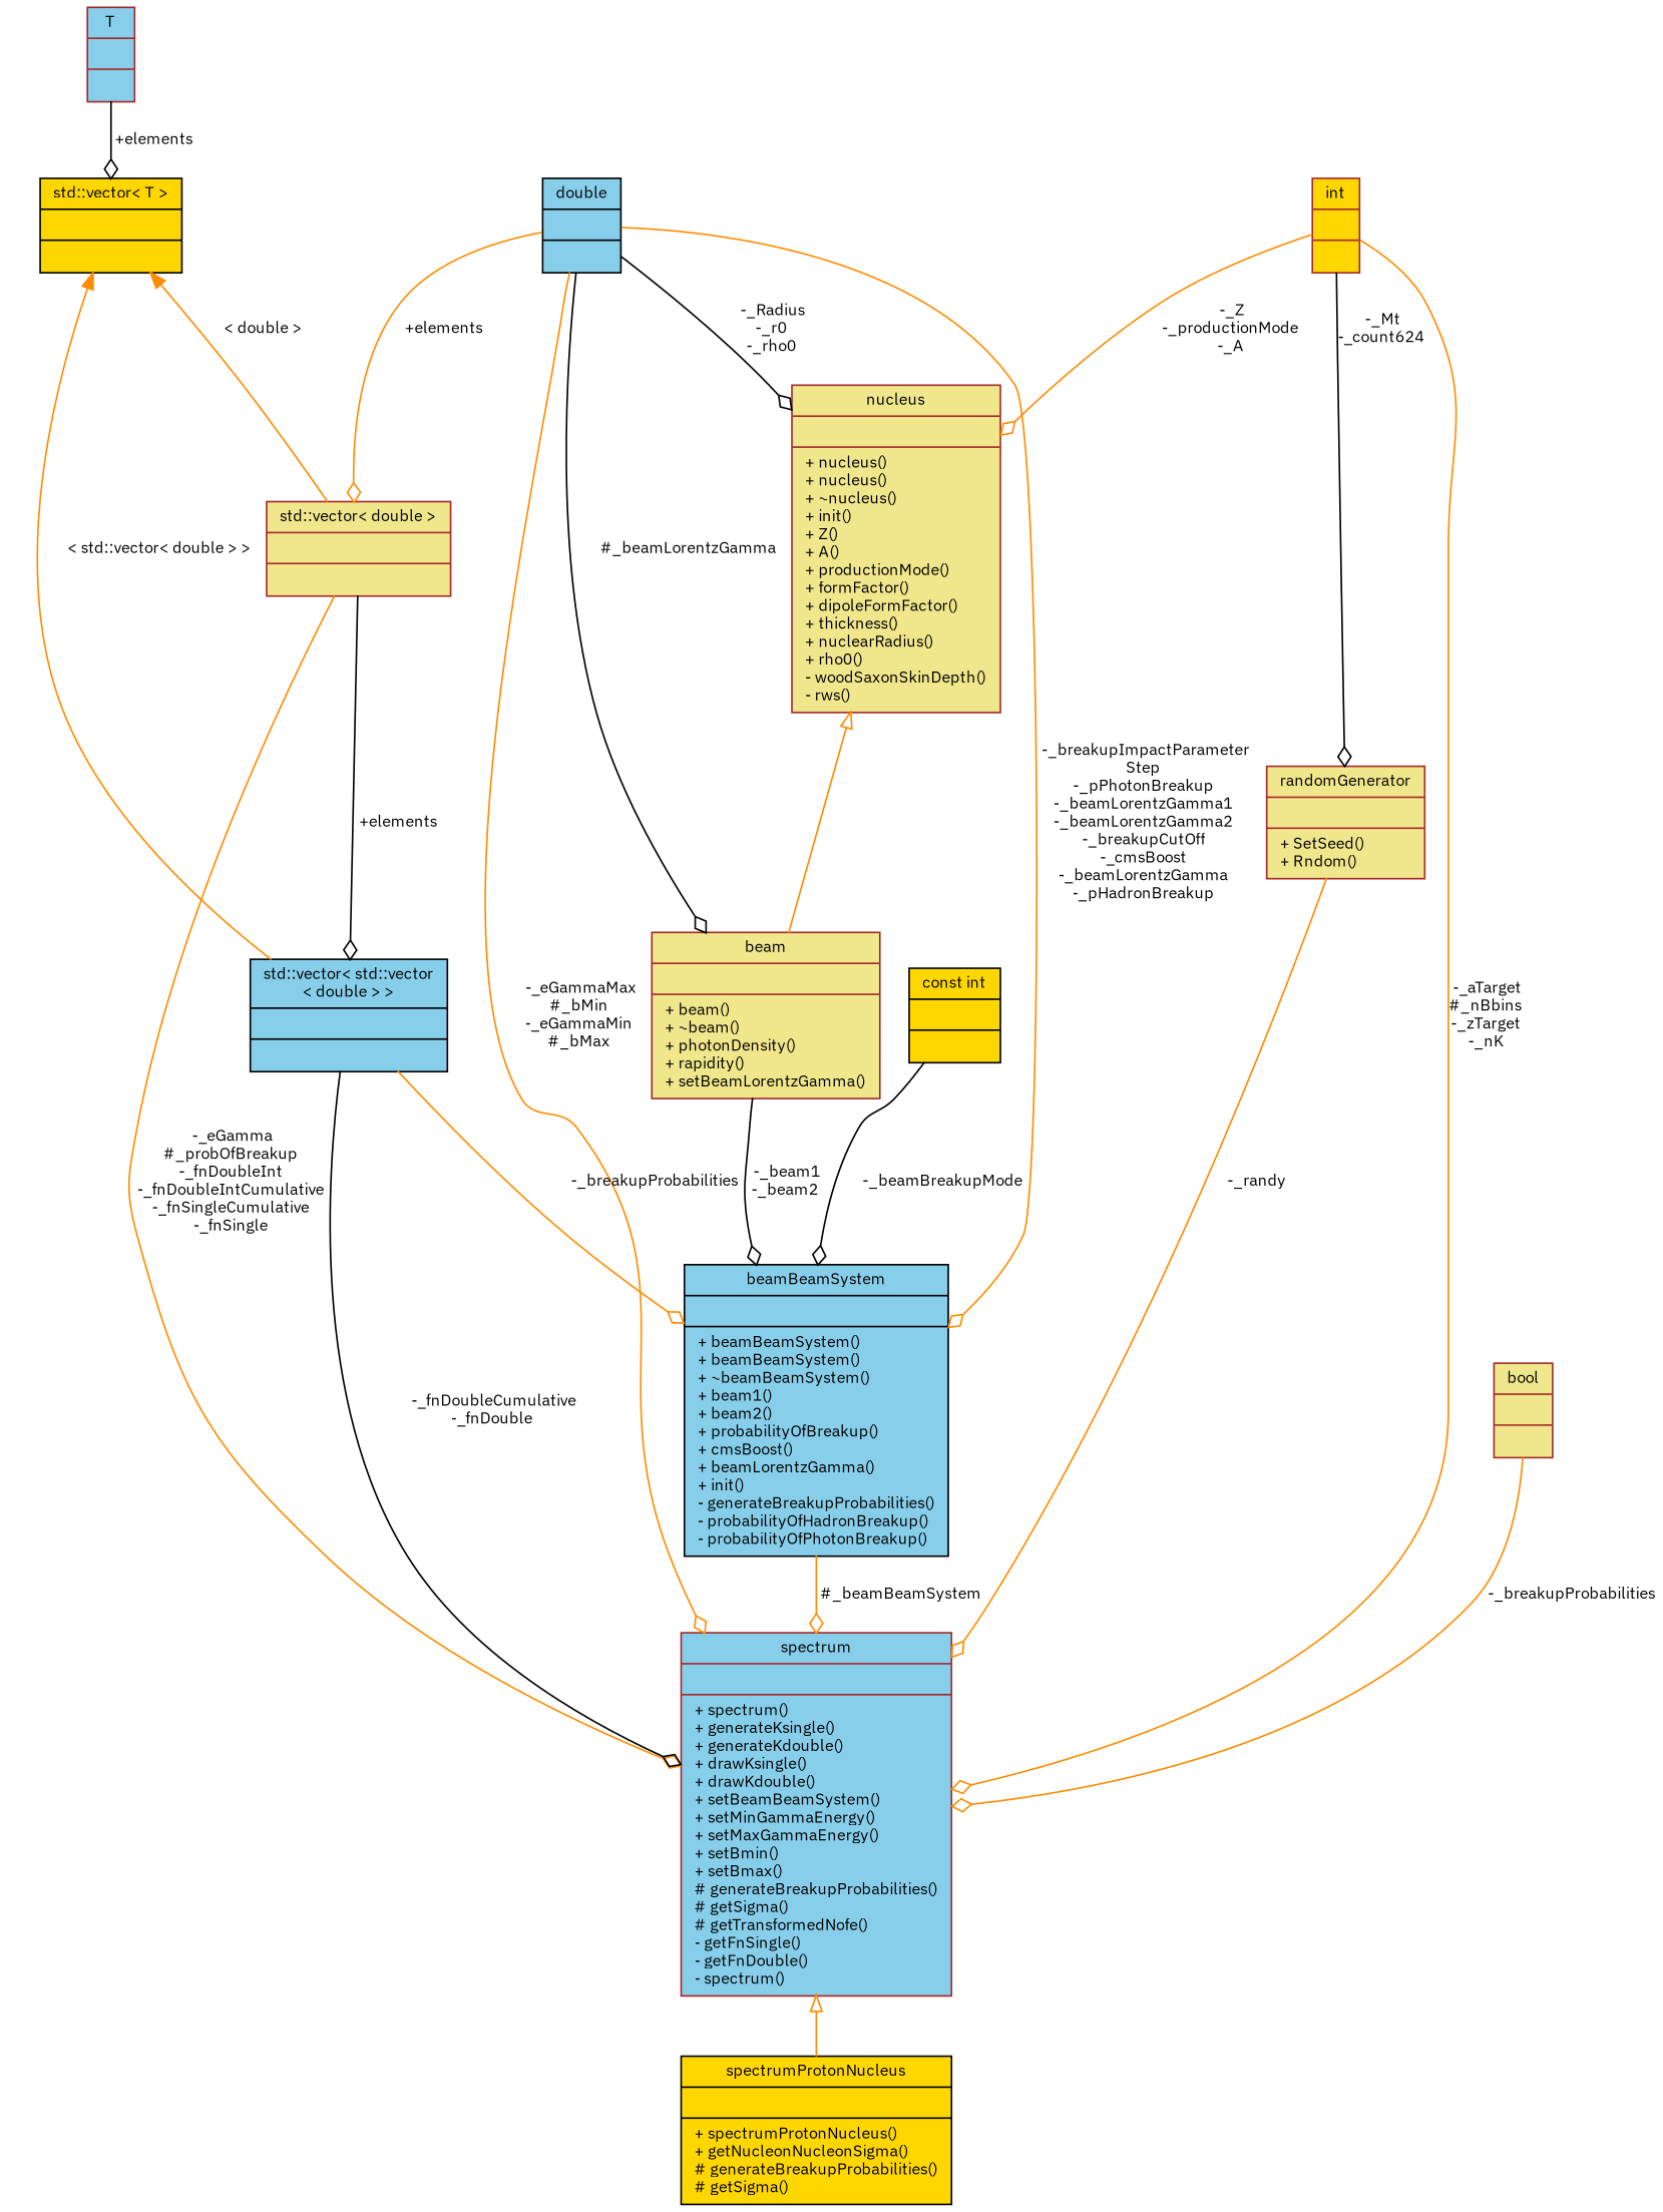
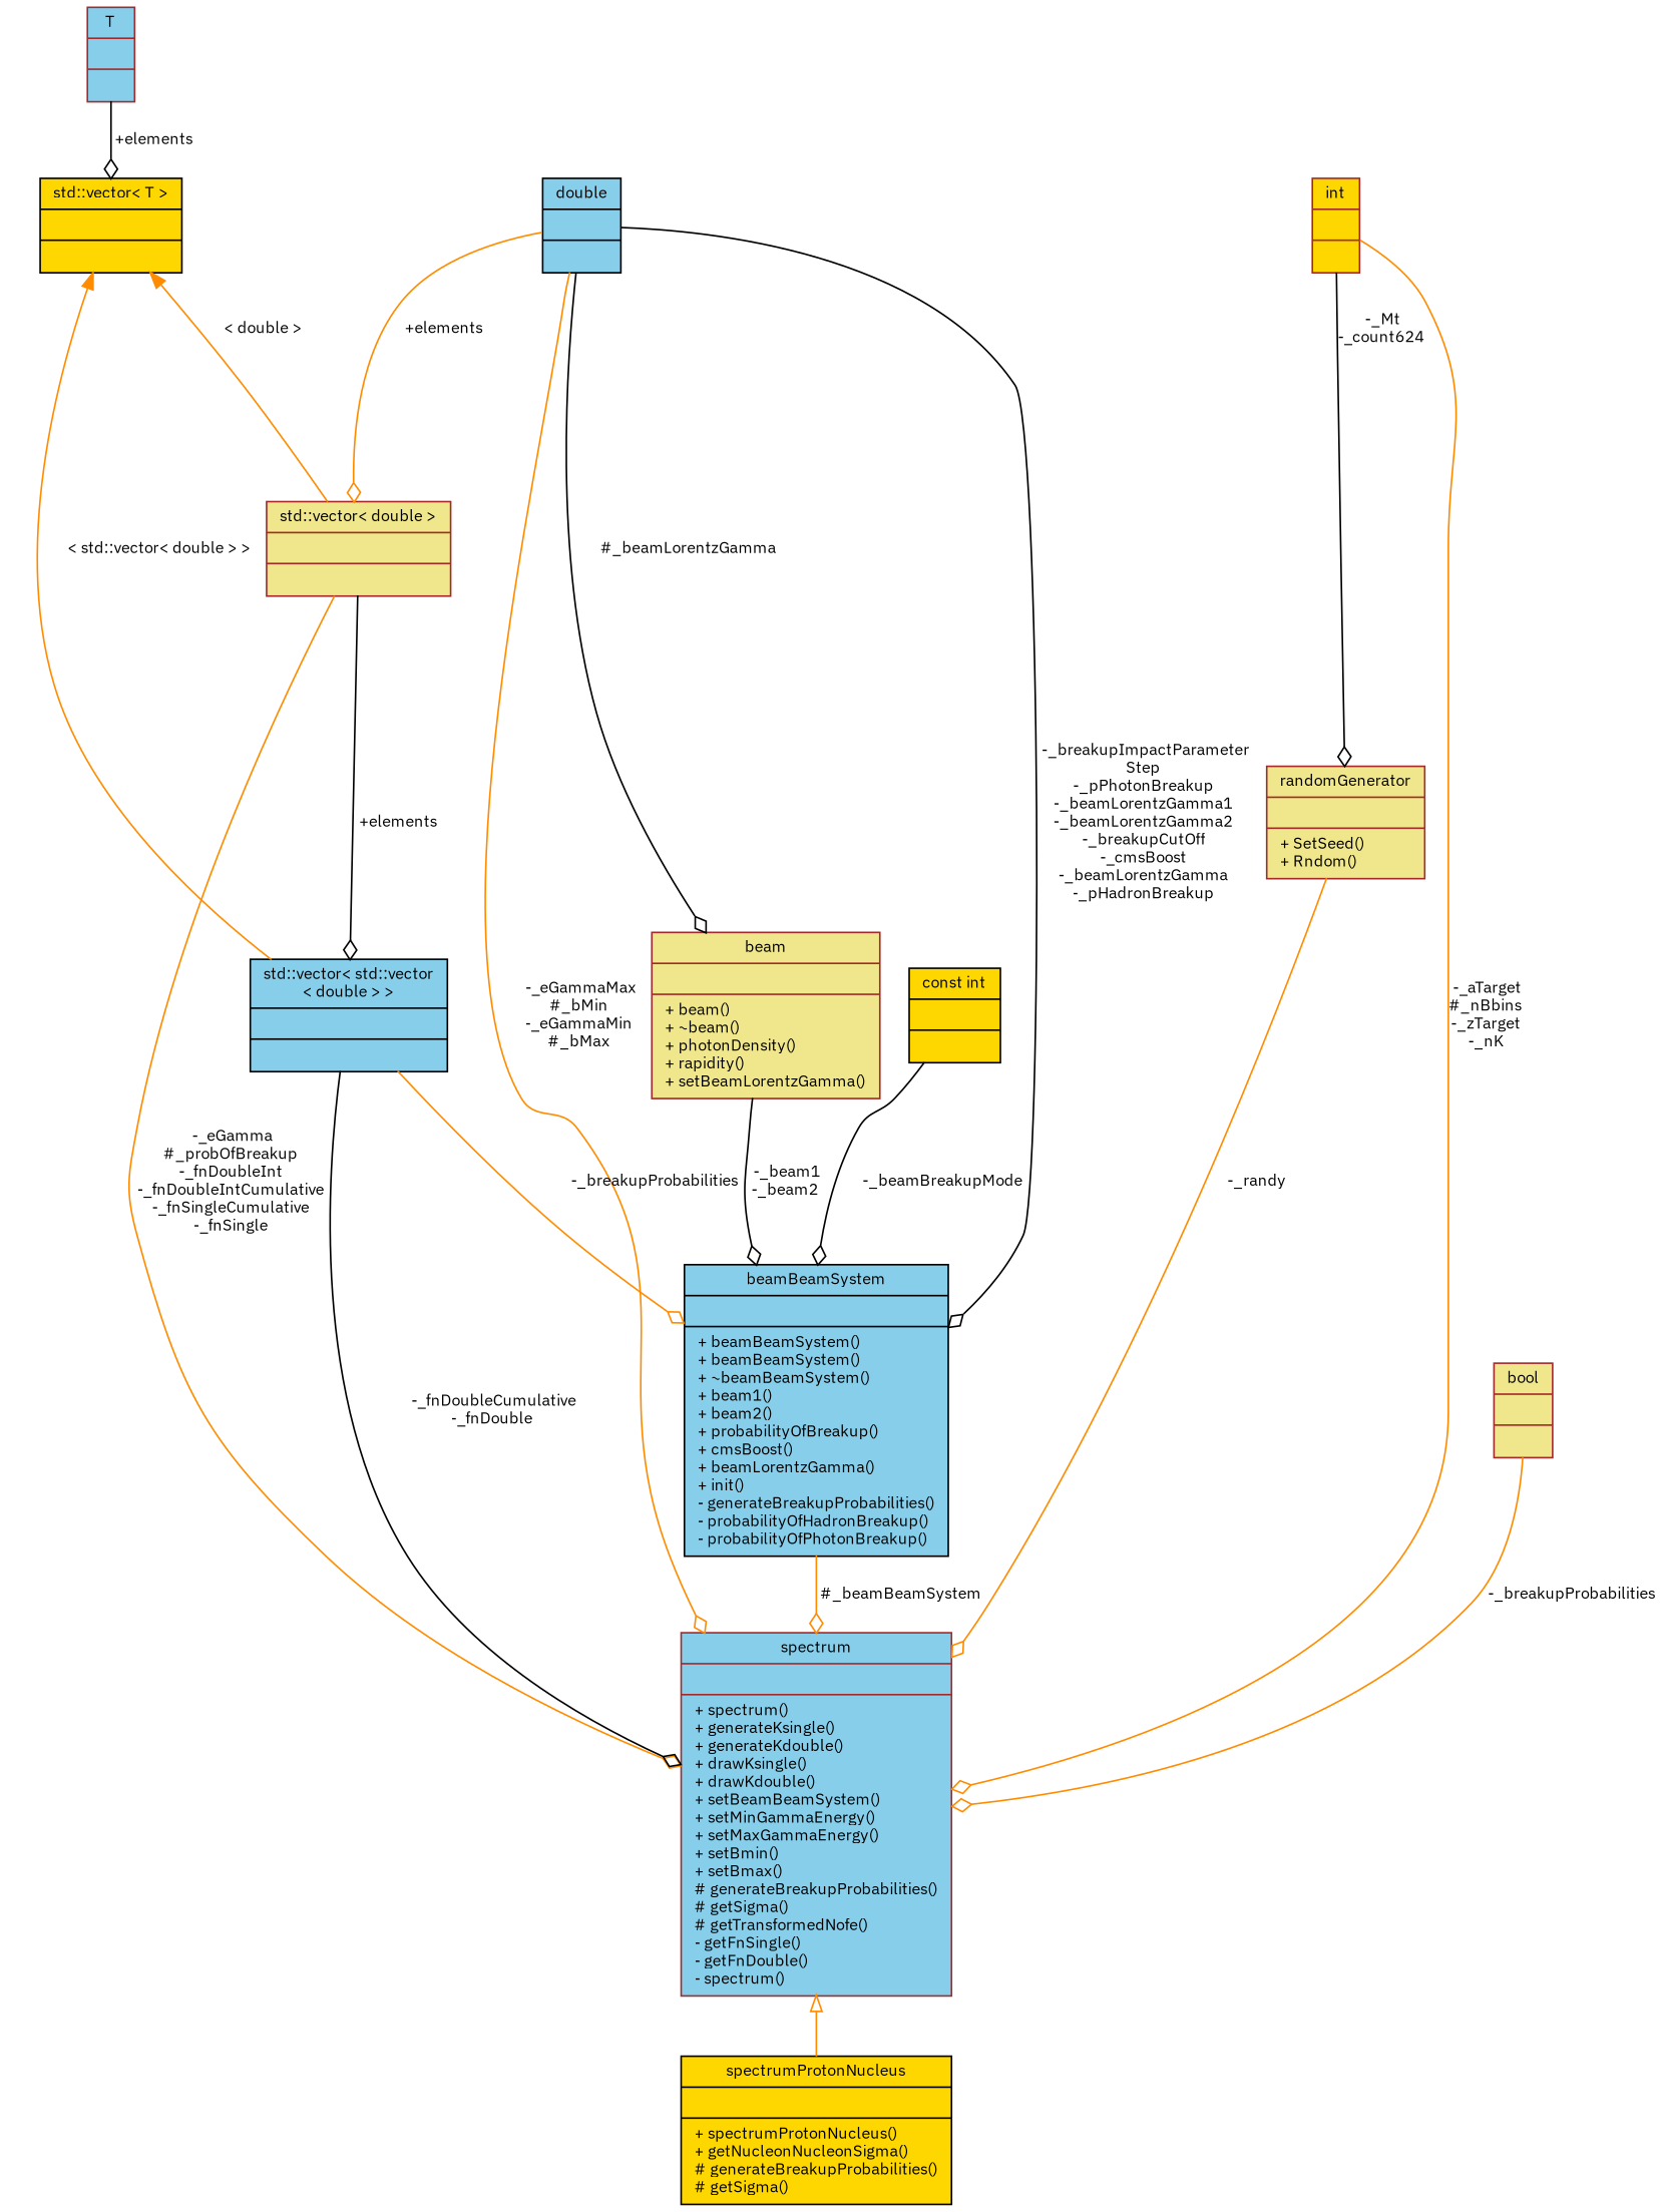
  digraph {
    fontname="IBM Plex Sans"
    node [color=brown fillcolor=skyblue fontname="IBM Plex Sans" fontsize=10 shape=record style=filled]
    edge [color=darkorange fontname="IBM Plex Sans" fontsize=10 labelfontname=Helvetica labelfontsize=10 style=solid arrowhead=odiamond]
    n1 [color=black fillcolor=gold fontcolor=black height=0.2 label="{spectrumProtonNucleus\n||+ spectrumProtonNucleus()\l+ getNucleonNucleonSigma()\l# generateBreakupProbabilities()\l# getSigma()\l}" width=0.4]
    n2 [height=0.2 label="{spectrum\n||+ spectrum()\l+ generateKsingle()\l+ generateKdouble()\l+ drawKsingle()\l+ drawKdouble()\l+ setBeamBeamSystem()\l+ setMinGammaEnergy()\l+ setMaxGammaEnergy()\l+ setBmin()\l+ setBmax()\l# generateBreakupProbabilities()\l# getSigma()\l# getTransformedNofe()\l- getFnSingle()\l- getFnDouble()\l- spectrum()\l}" width=0.4]
    n3 [color=black height=0.2 label="{double\n||}" width=0.4]
    n4 [fillcolor=khaki height=0.2 label="{std::vector\< double \>\n||}" width=0.4]
    n5 [color=black height=0.2 label="{beamBeamSystem\n||+ beamBeamSystem()\l+ beamBeamSystem()\l+ ~beamBeamSystem()\l+ beam1()\l+ beam2()\l+ probabilityOfBreakup()\l+ cmsBoost()\l+ beamLorentzGamma()\l+ init()\l- generateBreakupProbabilities()\l- probabilityOfHadronBreakup()\l- probabilityOfPhotonBreakup()\l}" width=0.4]
    n6 [fillcolor=khaki height=0.2 label="{beam\n||+ beam()\l+ ~beam()\l+ photonDensity()\l+ rapidity()\l+ setBeamLorentzGamma()\l}" width=0.4]
-   n7 [fillcolor=khaki height=0.2 label="{nucleus\n||+ nucleus()\l+ nucleus()\l+ ~nucleus()\l+ init()\l+ Z()\l+ A()\l+ productionMode()\l+ formFactor()\l+ dipoleFormFactor()\l+ thickness()\l+ nuclearRadius()\l+ rho0()\l- woodSaxonSkinDepth()\l- rws()\l}" width=0.4]
    n8 [color=black height=0.2 label="{std::vector\< std::vector\l\< double \> \>\n||}" width=0.4]
    n9 [fillcolor=khaki height=0.2 label="{randomGenerator\n||+ SetSeed()\l+ Rndom()\l}" width=0.4]
    n10 [fillcolor=gold height=0.2 label="{int\n||}" width=0.4]
    n11 [color=black fillcolor=gold height=0.2 label="{std::vector\< T \>\n||}" width=0.4]
    n12 [height=0.2 label="{T\n||}" width=0.4]
    n13 [fillcolor=khaki height=0.2 label="{bool\n||}" width=0.4]
    n14 [color=black fillcolor=gold height=0.2 label="{const int\n||}" width=0.4]
    n2 -> n1 [arrowtail=onormal dir=back arrowhead=""]
    n3 -> n2 [label=" -_eGammaMax\n#_bMin\n-_eGammaMin\n#_bMax"]
    n3 -> n4 [label=" +elements"]
-   n3 -> n5 [label=" -_breakupImpactParameter\lStep\n-_pPhotonBreakup\n-_beamLorentzGamma1\n-_beamLorentzGamma2\n-_breakupCutOff\n-_cmsBoost\n-_beamLorentzGamma\n-_pHadronBreakup"]
+   n3 -> n5 [color=black label=" -_breakupImpactParameter\lStep\n-_pPhotonBreakup\n-_beamLorentzGamma1\n-_beamLorentzGamma2\n-_breakupCutOff\n-_cmsBoost\n-_beamLorentzGamma\n-_pHadronBreakup"]
    n3 -> n6 [color=black label=" #_beamLorentzGamma"]
-   n3 -> n7 [color=black label=" -_Radius\n-_r0\n-_rho0"]
    n4 -> n2 [label=" -_eGamma\n#_probOfBreakup\n-_fnDoubleInt\n-_fnDoubleIntCumulative\n-_fnSingleCumulative\n-_fnSingle"]
    n4 -> n8 [color=black label=" +elements"]
    n5 -> n2 [label=" #_beamBeamSystem"]
    n6 -> n5 [color=black label=" -_beam1\n-_beam2"]
-   n7 -> n6 [arrowtail=onormal dir=back arrowhead=""]
    n8 -> n2 [color=black label=" -_fnDoubleCumulative\n-_fnDouble"]
    n8 -> n5 [label=" -_breakupProbabilities"]
    n9 -> n2 [label=" -_randy"]
    n10 -> n2 [label=" -_aTarget\n#_nBbins\n-_zTarget\n-_nK"]
-   n10 -> n7 [label=" -_Z\n-_productionMode\n-_A"]
    n10 -> n9 [color=black label=" -_Mt\n-_count624"]
    n11 -> n4 [dir=back label=" \< double \>" arrowhead=""]
    n11 -> n8 [dir=back label=" \< std::vector\< double \> \>" arrowhead=""]
    n12 -> n11 [color=black label=" +elements"]
    n13 -> n2 [label=" -_breakupProbabilities"]
    n14 -> n5 [color=black label=" -_beamBreakupMode"]
  }
